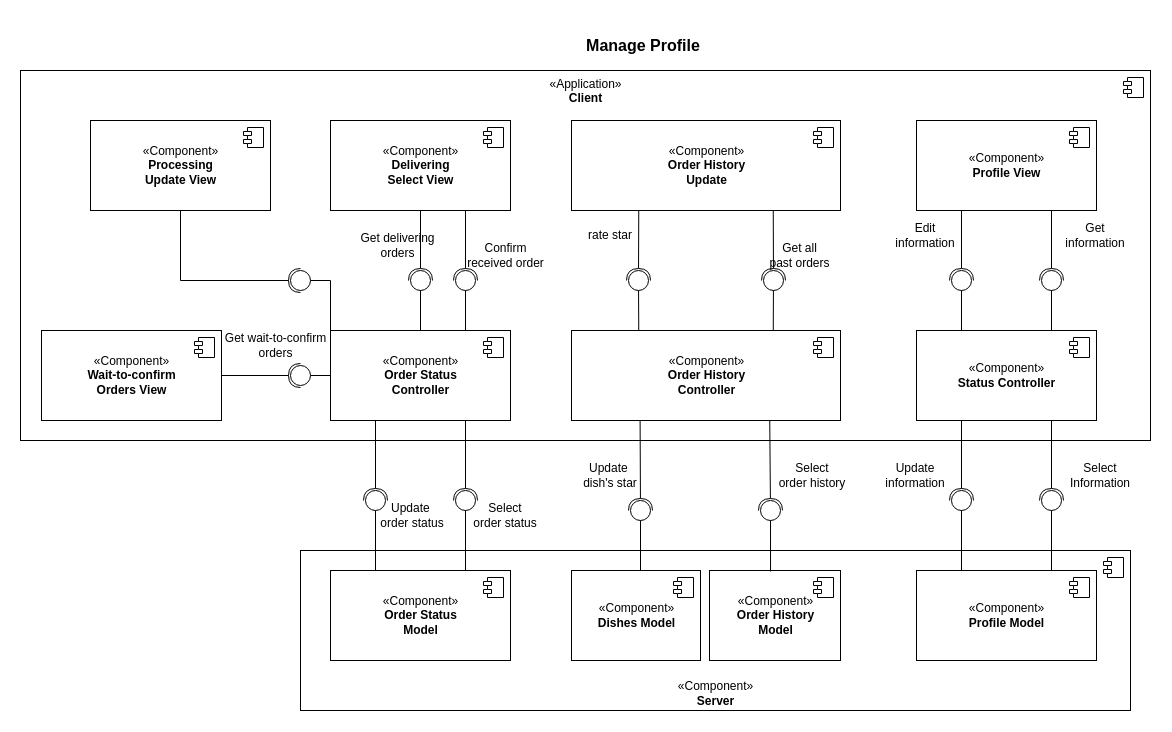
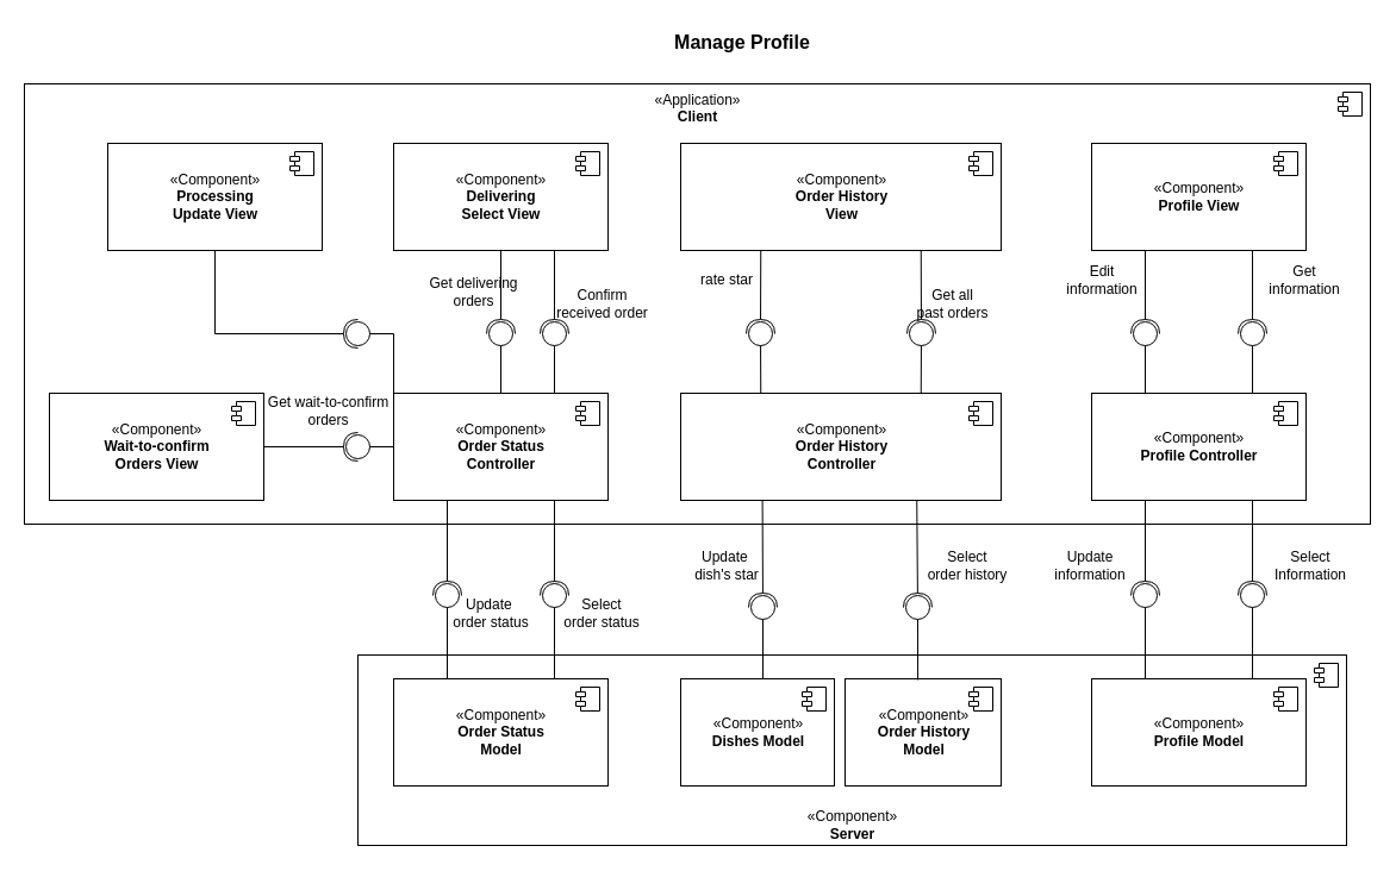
  <mxCell id="0" />
  <mxCell id="1" parent="0" />
  <mxCell id="2" value="«Application»&lt;br&gt;&lt;b&gt;Client&lt;/b&gt;" style="html=1;dropTarget=0;verticalAlign=top;" parent="1" vertex="1"><mxGeometry x="20" y="70" width="1130" height="370" as="geometry" /></mxCell>
  <mxCell id="3" value="" style="shape=module;jettyWidth=8;jettyHeight=4;" parent="2" vertex="1"><mxGeometry x="1" width="20" height="20" relative="1" as="geometry"><mxPoint x="-27" y="7" as="offset" /></mxGeometry></mxCell>
  <mxCell id="4" value="«Component»&lt;br&gt;&lt;b&gt;Server&lt;/b&gt;" style="html=1;dropTarget=0;strokeWidth=1;verticalAlign=bottom;" parent="1" vertex="1"><mxGeometry x="300" y="550" width="830" height="160" as="geometry" /></mxCell>
  <mxCell id="5" value="" style="shape=module;jettyWidth=8;jettyHeight=4;strokeWidth=1;verticalAlign=middle;" parent="4" vertex="1"><mxGeometry x="1" width="20" height="20" relative="1" as="geometry"><mxPoint x="-27" y="7" as="offset" /></mxGeometry></mxCell>
  <mxCell id="6" value="«Component»&lt;br&gt;&lt;b&gt;Profile View&lt;/b&gt;" style="html=1;dropTarget=0;verticalAlign=middle;" parent="1" vertex="1"><mxGeometry x="916" y="120" width="180" height="90" as="geometry" /></mxCell>
  <mxCell id="7" value="" style="shape=module;jettyWidth=8;jettyHeight=4;verticalAlign=top;" parent="6" vertex="1"><mxGeometry x="1" width="20" height="20" relative="1" as="geometry"><mxPoint x="-27" y="7" as="offset" /></mxGeometry></mxCell>
- <mxCell id="8" value="«Component»&lt;br&gt;&lt;b&gt;Status Controller&lt;/b&gt;" style="html=1;dropTarget=0;verticalAlign=middle;" parent="1" vertex="1"><mxGeometry x="916" y="330" width="180" height="90" as="geometry" /></mxCell>
+ <mxCell id="8" value="«Component»&lt;br&gt;&lt;b&gt;Profile Controller&lt;/b&gt;" style="html=1;dropTarget=0;verticalAlign=middle;" parent="1" vertex="1"><mxGeometry x="916" y="330" width="180" height="90" as="geometry" /></mxCell>
  <mxCell id="9" value="" style="shape=module;jettyWidth=8;jettyHeight=4;verticalAlign=middle;" parent="8" vertex="1"><mxGeometry x="1" width="20" height="20" relative="1" as="geometry"><mxPoint x="-27" y="7" as="offset" /></mxGeometry></mxCell>
  <mxCell id="10" value="Get &lt;br&gt;information" style="text;html=1;strokeColor=none;fillColor=none;align=center;verticalAlign=middle;whiteSpace=wrap;rounded=0;" parent="1" vertex="1"><mxGeometry x="1045" y="220" width="100" height="30" as="geometry" /></mxCell>
  <mxCell id="11" value="Edit &lt;br&gt;information" style="text;html=1;strokeColor=none;fillColor=none;align=center;verticalAlign=middle;whiteSpace=wrap;rounded=0;rotation=0;" parent="1" vertex="1"><mxGeometry x="885" y="220" width="80" height="30" as="geometry" /></mxCell>
  <mxCell id="12" style="edgeStyle=none;rounded=0;orthogonalLoop=1;jettySize=auto;html=1;endArrow=halfCircle;endFill=0;startSize=8;endSize=10;exitX=0.75;exitY=1;exitDx=0;exitDy=0;" parent="1" source="6" edge="1"><mxGeometry relative="1" as="geometry"><mxPoint x="556" y="540" as="sourcePoint" /><mxPoint x="1051" y="280" as="targetPoint" /></mxGeometry></mxCell>
  <mxCell id="13" style="edgeStyle=none;rounded=0;orthogonalLoop=1;jettySize=auto;html=1;endArrow=none;endFill=0;entryX=0.75;entryY=0;entryDx=0;entryDy=0;startArrow=oval;startFill=0;endSize=10;startSize=20;" parent="1" target="8" edge="1"><mxGeometry relative="1" as="geometry"><mxPoint x="1051" y="280" as="sourcePoint" /><mxPoint x="926" y="375" as="targetPoint" /></mxGeometry></mxCell>
  <mxCell id="14" value="«Component»&lt;br&gt;&lt;b&gt;Profile Model&lt;/b&gt;" style="html=1;dropTarget=0;verticalAlign=middle;" parent="1" vertex="1"><mxGeometry x="916" y="570" width="180" height="90" as="geometry" /></mxCell>
  <mxCell id="15" value="" style="shape=module;jettyWidth=8;jettyHeight=4;verticalAlign=middle;" parent="14" vertex="1"><mxGeometry x="1" width="20" height="20" relative="1" as="geometry"><mxPoint x="-27" y="7" as="offset" /></mxGeometry></mxCell>
  <mxCell id="16" style="edgeStyle=none;rounded=0;orthogonalLoop=1;jettySize=auto;html=1;endArrow=none;endFill=0;entryX=0.25;entryY=0;entryDx=0;entryDy=0;startArrow=oval;startFill=0;endSize=10;startSize=20;" parent="1" target="14" edge="1"><mxGeometry relative="1" as="geometry"><mxPoint x="961" y="500" as="sourcePoint" /><mxPoint x="926" y="322.5" as="targetPoint" /></mxGeometry></mxCell>
  <mxCell id="17" style="edgeStyle=none;rounded=0;orthogonalLoop=1;jettySize=auto;html=1;endArrow=halfCircle;endFill=0;startSize=8;endSize=10;exitX=0.25;exitY=1;exitDx=0;exitDy=0;" parent="1" source="8" edge="1"><mxGeometry relative="1" as="geometry"><mxPoint x="646" y="322.5" as="sourcePoint" /><mxPoint x="961" y="500" as="targetPoint" /></mxGeometry></mxCell>
  <mxCell id="18" value="Update information" style="text;html=1;strokeColor=none;fillColor=none;align=center;verticalAlign=middle;whiteSpace=wrap;rounded=0;rotation=0;" parent="1" vertex="1"><mxGeometry x="885" y="460" width="60" height="30" as="geometry" /></mxCell>
  <mxCell id="19" style="edgeStyle=none;rounded=0;orthogonalLoop=1;jettySize=auto;html=1;endArrow=halfCircle;endFill=0;startSize=8;endSize=10;exitX=0.75;exitY=1;exitDx=0;exitDy=0;" parent="1" source="8" edge="1"><mxGeometry relative="1" as="geometry"><mxPoint x="1016" y="390" as="sourcePoint" /><mxPoint x="1051" y="500" as="targetPoint" /></mxGeometry></mxCell>
  <mxCell id="20" style="edgeStyle=none;rounded=0;orthogonalLoop=1;jettySize=auto;html=1;endArrow=none;endFill=0;startArrow=oval;startFill=0;endSize=10;startSize=20;entryX=0.75;entryY=0;entryDx=0;entryDy=0;" parent="1" target="14" edge="1"><mxGeometry relative="1" as="geometry"><mxPoint x="1051" y="500" as="sourcePoint" /><mxPoint x="1076" y="680" as="targetPoint" /></mxGeometry></mxCell>
  <mxCell id="21" value="Select&lt;br&gt;Information" style="text;html=1;strokeColor=none;fillColor=none;align=center;verticalAlign=middle;whiteSpace=wrap;rounded=0;rotation=0;" parent="1" vertex="1"><mxGeometry x="1070" y="460" width="60" height="30" as="geometry" /></mxCell>
  <mxCell id="22" value="«Component»&lt;br&gt;&lt;b&gt;Order History &lt;br&gt;Model&lt;/b&gt;" style="html=1;dropTarget=0;verticalAlign=middle;" parent="1" vertex="1"><mxGeometry x="709" y="570" width="131" height="90" as="geometry" /></mxCell>
  <mxCell id="23" value="" style="shape=module;jettyWidth=8;jettyHeight=4;verticalAlign=middle;" parent="22" vertex="1"><mxGeometry x="1" width="20" height="20" relative="1" as="geometry"><mxPoint x="-27" y="7" as="offset" /></mxGeometry></mxCell>
  <mxCell id="24" style="edgeStyle=none;rounded=0;orthogonalLoop=1;jettySize=auto;html=1;endArrow=halfCircle;endFill=0;startSize=8;endSize=10;exitX=0.25;exitY=1;exitDx=0;exitDy=0;" parent="1" source="6" edge="1"><mxGeometry relative="1" as="geometry"><mxPoint x="735" y="240" as="sourcePoint" /><mxPoint x="961" y="280" as="targetPoint" /></mxGeometry></mxCell>
  <mxCell id="25" value="«Component»&lt;br&gt;&lt;b&gt;Order History &lt;br&gt;Controller&lt;/b&gt;" style="html=1;dropTarget=0;verticalAlign=middle;" parent="1" vertex="1"><mxGeometry x="571" y="330" width="269" height="90" as="geometry" /></mxCell>
  <mxCell id="26" value="" style="shape=module;jettyWidth=8;jettyHeight=4;verticalAlign=middle;" parent="25" vertex="1"><mxGeometry x="1" width="20" height="20" relative="1" as="geometry"><mxPoint x="-27" y="7" as="offset" /></mxGeometry></mxCell>
  <mxCell id="27" value="rate star" style="text;html=1;strokeColor=none;fillColor=none;align=center;verticalAlign=middle;whiteSpace=wrap;rounded=0;rotation=0;" parent="1" vertex="1"><mxGeometry x="580" y="220" width="60" height="30" as="geometry" /></mxCell>
- <mxCell id="28" value="«Component»&lt;br&gt;&lt;b&gt;Order History &lt;br&gt;Update&lt;/b&gt;" style="html=1;dropTarget=0;verticalAlign=middle;" parent="1" vertex="1"><mxGeometry x="571" y="120" width="269" height="90" as="geometry" /></mxCell>
+ <mxCell id="28" value="«Component»&lt;br&gt;&lt;b&gt;Order History &lt;br&gt;View&lt;/b&gt;" style="html=1;dropTarget=0;verticalAlign=middle;" parent="1" vertex="1"><mxGeometry x="571" y="120" width="269" height="90" as="geometry" /></mxCell>
  <mxCell id="29" value="" style="shape=module;jettyWidth=8;jettyHeight=4;verticalAlign=top;" parent="28" vertex="1"><mxGeometry x="1" width="20" height="20" relative="1" as="geometry"><mxPoint x="-27" y="7" as="offset" /></mxGeometry></mxCell>
  <mxCell id="30" style="edgeStyle=none;rounded=0;orthogonalLoop=1;jettySize=auto;html=1;endArrow=halfCircle;endFill=0;startSize=8;endSize=10;exitX=0.75;exitY=1;exitDx=0;exitDy=0;" parent="1" source="28" edge="1"><mxGeometry relative="1" as="geometry"><mxPoint x="490" y="210" as="sourcePoint" /><mxPoint x="773" y="280" as="targetPoint" /></mxGeometry></mxCell>
  <mxCell id="31" style="edgeStyle=none;rounded=0;orthogonalLoop=1;jettySize=auto;html=1;endArrow=none;endFill=0;entryX=0.25;entryY=0;entryDx=0;entryDy=0;startArrow=oval;startFill=0;endSize=10;startSize=20;" parent="1" target="25" edge="1"><mxGeometry relative="1" as="geometry"><mxPoint x="638" y="280" as="sourcePoint" /><mxPoint x="490" y="300" as="targetPoint" /></mxGeometry></mxCell>
  <mxCell id="32" value="Get all&lt;br&gt;past orders" style="text;html=1;strokeColor=none;fillColor=none;align=center;verticalAlign=middle;whiteSpace=wrap;rounded=0;" parent="1" vertex="1"><mxGeometry x="756.5" y="240" width="85" height="30" as="geometry" /></mxCell>
  <mxCell id="33" style="edgeStyle=none;rounded=0;orthogonalLoop=1;jettySize=auto;html=1;endArrow=none;endFill=0;startArrow=oval;startFill=0;endSize=10;startSize=20;entryX=0.466;entryY=0.011;entryDx=0;entryDy=0;entryPerimeter=0;" parent="1" target="22" edge="1"><mxGeometry relative="1" as="geometry"><mxPoint x="770" y="510" as="sourcePoint" /><mxPoint x="626" y="690" as="targetPoint" /></mxGeometry></mxCell>
  <mxCell id="34" style="edgeStyle=none;rounded=0;orthogonalLoop=1;jettySize=auto;html=1;endArrow=halfCircle;endFill=0;startSize=8;endSize=10;exitX=0.737;exitY=1.002;exitDx=0;exitDy=0;exitPerimeter=0;" parent="1" source="25" edge="1"><mxGeometry relative="1" as="geometry"><mxPoint x="750" y="460" as="sourcePoint" /><mxPoint x="770" y="510" as="targetPoint" /></mxGeometry></mxCell>
  <mxCell id="35" value="Update&amp;nbsp;&lt;br&gt;dish's star" style="text;html=1;strokeColor=none;fillColor=none;align=center;verticalAlign=middle;whiteSpace=wrap;rounded=0;rotation=0;" parent="1" vertex="1"><mxGeometry x="580" y="460" width="60" height="30" as="geometry" /></mxCell>
  <mxCell id="36" value="Select&lt;br&gt;order history" style="text;html=1;strokeColor=none;fillColor=none;align=center;verticalAlign=middle;whiteSpace=wrap;rounded=0;rotation=0;" parent="1" vertex="1"><mxGeometry x="776.5" y="460" width="70" height="30" as="geometry" /></mxCell>
  <mxCell id="37" value="«Component»&lt;br&gt;&lt;b&gt;Order Status &lt;br&gt;Model&lt;/b&gt;" style="html=1;dropTarget=0;verticalAlign=middle;" parent="1" vertex="1"><mxGeometry x="330" y="570" width="180" height="90" as="geometry" /></mxCell>
  <mxCell id="38" value="" style="shape=module;jettyWidth=8;jettyHeight=4;verticalAlign=middle;" parent="37" vertex="1"><mxGeometry x="1" width="20" height="20" relative="1" as="geometry"><mxPoint x="-27" y="7" as="offset" /></mxGeometry></mxCell>
  <mxCell id="39" value="«Component»&lt;br&gt;&lt;b&gt;Order Status &lt;br&gt;Controller&lt;/b&gt;" style="html=1;dropTarget=0;verticalAlign=middle;" parent="1" vertex="1"><mxGeometry x="330" y="330" width="180" height="90" as="geometry" /></mxCell>
  <mxCell id="40" value="" style="shape=module;jettyWidth=8;jettyHeight=4;verticalAlign=middle;" parent="39" vertex="1"><mxGeometry x="1" width="20" height="20" relative="1" as="geometry"><mxPoint x="-27" y="7" as="offset" /></mxGeometry></mxCell>
  <mxCell id="41" style="edgeStyle=none;rounded=0;orthogonalLoop=1;jettySize=auto;html=1;endArrow=halfCircle;endFill=0;startSize=8;endSize=10;exitX=0.25;exitY=1;exitDx=0;exitDy=0;" parent="1" source="39" edge="1"><mxGeometry relative="1" as="geometry"><mxPoint x="370" y="420" as="sourcePoint" /><mxPoint x="375" y="500" as="targetPoint" /></mxGeometry></mxCell>
  <mxCell id="42" style="edgeStyle=none;rounded=0;orthogonalLoop=1;jettySize=auto;html=1;endArrow=none;endFill=0;startArrow=oval;startFill=0;endSize=10;startSize=20;entryX=0.25;entryY=0;entryDx=0;entryDy=0;" parent="1" target="37" edge="1"><mxGeometry relative="1" as="geometry"><mxPoint x="375" y="500" as="sourcePoint" /><mxPoint x="370" y="680" as="targetPoint" /></mxGeometry></mxCell>
  <mxCell id="43" style="edgeStyle=none;rounded=0;orthogonalLoop=1;jettySize=auto;html=1;endArrow=none;endFill=0;startArrow=oval;startFill=0;endSize=10;startSize=20;entryX=0.75;entryY=0;entryDx=0;entryDy=0;" parent="1" target="37" edge="1"><mxGeometry relative="1" as="geometry"><mxPoint x="465" y="500" as="sourcePoint" /><mxPoint x="460" y="680" as="targetPoint" /></mxGeometry></mxCell>
  <mxCell id="44" style="edgeStyle=none;rounded=0;orthogonalLoop=1;jettySize=auto;html=1;endArrow=halfCircle;endFill=0;startSize=8;endSize=10;exitX=0.75;exitY=1;exitDx=0;exitDy=0;" parent="1" source="39" edge="1"><mxGeometry relative="1" as="geometry"><mxPoint x="460" y="420" as="sourcePoint" /><mxPoint x="465" y="500" as="targetPoint" /></mxGeometry></mxCell>
  <mxCell id="45" value="Update&amp;nbsp;&lt;br&gt;order status" style="text;html=1;strokeColor=none;fillColor=none;align=center;verticalAlign=middle;whiteSpace=wrap;rounded=0;rotation=0;" parent="1" vertex="1"><mxGeometry x="374" y="500" width="76" height="30" as="geometry" /></mxCell>
  <mxCell id="46" value="Select&lt;br&gt;order status" style="text;html=1;strokeColor=none;fillColor=none;align=center;verticalAlign=middle;whiteSpace=wrap;rounded=0;rotation=0;" parent="1" vertex="1"><mxGeometry x="470" y="500" width="70" height="30" as="geometry" /></mxCell>
  <mxCell id="47" value="«Component»&lt;br&gt;&lt;b&gt;Delivering &lt;br&gt;Select View&lt;/b&gt;" style="html=1;dropTarget=0;verticalAlign=middle;" parent="1" vertex="1"><mxGeometry x="330" y="120" width="180" height="90" as="geometry" /></mxCell>
  <mxCell id="48" value="" style="shape=module;jettyWidth=8;jettyHeight=4;verticalAlign=top;" parent="47" vertex="1"><mxGeometry x="1" width="20" height="20" relative="1" as="geometry"><mxPoint x="-27" y="7" as="offset" /></mxGeometry></mxCell>
  <mxCell id="49" value="«Component»&lt;br&gt;&lt;b&gt;Processing &lt;br&gt;Update View&lt;/b&gt;" style="html=1;dropTarget=0;verticalAlign=middle;" parent="1" vertex="1"><mxGeometry x="90" y="120" width="180" height="90" as="geometry" /></mxCell>
  <mxCell id="50" value="" style="shape=module;jettyWidth=8;jettyHeight=4;verticalAlign=top;" parent="49" vertex="1"><mxGeometry x="1" width="20" height="20" relative="1" as="geometry"><mxPoint x="-27" y="7" as="offset" /></mxGeometry></mxCell>
  <mxCell id="51" value="«Component»&lt;br&gt;&lt;b&gt;Wait-to-confirm &lt;br&gt;Orders View&lt;/b&gt;" style="html=1;dropTarget=0;verticalAlign=middle;" parent="1" vertex="1"><mxGeometry x="41" y="330" width="180" height="90" as="geometry" /></mxCell>
  <mxCell id="52" value="" style="shape=module;jettyWidth=8;jettyHeight=4;verticalAlign=top;" parent="51" vertex="1"><mxGeometry x="1" width="20" height="20" relative="1" as="geometry"><mxPoint x="-27" y="7" as="offset" /></mxGeometry></mxCell>
  <mxCell id="53" style="edgeStyle=none;rounded=0;orthogonalLoop=1;jettySize=auto;html=1;endArrow=none;endFill=0;entryX=0.25;entryY=0;entryDx=0;entryDy=0;startArrow=oval;startFill=0;endSize=10;startSize=20;" parent="1" target="8" edge="1"><mxGeometry relative="1" as="geometry"><mxPoint x="961" y="280" as="sourcePoint" /><mxPoint x="1051" y="320" as="targetPoint" /></mxGeometry></mxCell>
  <mxCell id="54" style="edgeStyle=none;rounded=0;orthogonalLoop=1;jettySize=auto;html=1;endArrow=halfCircle;endFill=0;startSize=8;endSize=10;exitX=0.25;exitY=1;exitDx=0;exitDy=0;" parent="1" source="28" edge="1"><mxGeometry relative="1" as="geometry"><mxPoint x="706" y="230" as="sourcePoint" /><mxPoint x="638" y="280" as="targetPoint" /></mxGeometry></mxCell>
  <mxCell id="55" style="edgeStyle=none;rounded=0;orthogonalLoop=1;jettySize=auto;html=1;endArrow=none;endFill=0;entryX=0.75;entryY=0;entryDx=0;entryDy=0;startArrow=oval;startFill=0;endSize=10;startSize=20;" parent="1" target="25" edge="1"><mxGeometry relative="1" as="geometry"><mxPoint x="773" y="280" as="sourcePoint" /><mxPoint x="626" y="340" as="targetPoint" /></mxGeometry></mxCell>
  <mxCell id="56" style="edgeStyle=none;rounded=0;orthogonalLoop=1;jettySize=auto;html=1;endArrow=halfCircle;endFill=0;startSize=8;endSize=10;exitX=1;exitY=0.5;exitDx=0;exitDy=0;" parent="1" source="51" edge="1"><mxGeometry relative="1" as="geometry"><mxPoint x="716" y="240" as="sourcePoint" /><mxPoint x="300" y="375" as="targetPoint" /></mxGeometry></mxCell>
  <mxCell id="57" style="edgeStyle=none;rounded=0;orthogonalLoop=1;jettySize=auto;html=1;endArrow=none;endFill=0;entryX=0;entryY=0.5;entryDx=0;entryDy=0;startArrow=oval;startFill=0;endSize=10;startSize=20;" parent="1" target="39" edge="1"><mxGeometry relative="1" as="geometry"><mxPoint x="300" y="375" as="sourcePoint" /><mxPoint x="716" y="340" as="targetPoint" /></mxGeometry></mxCell>
  <mxCell id="58" style="edgeStyle=none;rounded=0;orthogonalLoop=1;jettySize=auto;html=1;endArrow=none;endFill=0;entryX=0;entryY=0;entryDx=0;entryDy=0;startArrow=oval;startFill=0;endSize=10;startSize=20;" parent="1" target="39" edge="1"><mxGeometry relative="1" as="geometry"><mxPoint x="300" y="280" as="sourcePoint" /><mxPoint x="465" y="330" as="targetPoint" /><Array as="points"><mxPoint x="330" y="280" /></Array></mxGeometry></mxCell>
  <mxCell id="59" style="edgeStyle=none;rounded=0;orthogonalLoop=1;jettySize=auto;html=1;endArrow=halfCircle;endFill=0;startSize=8;endSize=10;exitX=0.5;exitY=1;exitDx=0;exitDy=0;" parent="1" source="49" edge="1"><mxGeometry relative="1" as="geometry"><mxPoint x="716" y="240" as="sourcePoint" /><mxPoint x="300" y="280" as="targetPoint" /><Array as="points"><mxPoint x="180" y="280" /></Array></mxGeometry></mxCell>
  <mxCell id="60" style="edgeStyle=none;rounded=0;orthogonalLoop=1;jettySize=auto;html=1;endArrow=none;endFill=0;entryX=0.75;entryY=0;entryDx=0;entryDy=0;startArrow=oval;startFill=0;endSize=10;startSize=20;" parent="1" target="39" edge="1"><mxGeometry relative="1" as="geometry"><mxPoint x="465" y="280" as="sourcePoint" /><mxPoint x="330" y="375" as="targetPoint" /></mxGeometry></mxCell>
  <mxCell id="61" style="edgeStyle=none;rounded=0;orthogonalLoop=1;jettySize=auto;html=1;endArrow=halfCircle;endFill=0;startSize=8;endSize=10;exitX=0.75;exitY=1;exitDx=0;exitDy=0;" parent="1" source="47" edge="1"><mxGeometry relative="1" as="geometry"><mxPoint x="716" y="240" as="sourcePoint" /><mxPoint x="465" y="280" as="targetPoint" /></mxGeometry></mxCell>
  <mxCell id="62" style="edgeStyle=none;rounded=0;orthogonalLoop=1;jettySize=auto;html=1;endArrow=halfCircle;endFill=0;startSize=8;endSize=10;exitX=0.5;exitY=1;exitDx=0;exitDy=0;" parent="1" source="47" edge="1"><mxGeometry relative="1" as="geometry"><mxPoint x="716" y="240" as="sourcePoint" /><mxPoint x="420" y="280" as="targetPoint" /></mxGeometry></mxCell>
  <mxCell id="63" style="edgeStyle=none;rounded=0;orthogonalLoop=1;jettySize=auto;html=1;endArrow=none;endFill=0;entryX=0.5;entryY=0;entryDx=0;entryDy=0;startArrow=oval;startFill=0;endSize=10;startSize=20;" parent="1" target="39" edge="1"><mxGeometry relative="1" as="geometry"><mxPoint x="420" y="280" as="sourcePoint" /><mxPoint x="465" y="330" as="targetPoint" /></mxGeometry></mxCell>
- <mxCell id="64" value="&lt;font style=&quot;font-size: 16px&quot;&gt;Manage Profile&lt;/font&gt;" style="text;html=1;strokeColor=none;fillColor=none;align=center;verticalAlign=middle;whiteSpace=wrap;rounded=0;fontStyle=1" parent="1" vertex="1"><mxGeometry x="567.5" y="30" width="150" height="30" as="geometry" /></mxCell>
+ <mxCell id="64" value="&lt;font style=&quot;font-size: 16px&quot;&gt;Manage Profile&lt;/font&gt;" style="text;html=1;strokeColor=none;fillColor=none;align=center;verticalAlign=middle;whiteSpace=wrap;rounded=0;fontStyle=1" parent="1" vertex="1"><mxGeometry x="547.5" y="20" width="150" height="30" as="geometry" /></mxCell>
  <mxCell id="65" value="Get wait-to-confirm orders" style="text;html=1;strokeColor=none;fillColor=none;align=center;verticalAlign=middle;whiteSpace=wrap;rounded=0;" vertex="1" parent="1"><mxGeometry x="221" y="330" width="109" height="30" as="geometry" /></mxCell>
  <mxCell id="66" value="Get delivering orders" style="text;html=1;strokeColor=none;fillColor=none;align=center;verticalAlign=middle;whiteSpace=wrap;rounded=0;" vertex="1" parent="1"><mxGeometry x="355" y="230" width="85" height="30" as="geometry" /></mxCell>
  <mxCell id="67" value="Confirm received order" style="text;html=1;strokeColor=none;fillColor=none;align=center;verticalAlign=middle;whiteSpace=wrap;rounded=0;" vertex="1" parent="1"><mxGeometry x="462.5" y="240" width="85" height="30" as="geometry" /></mxCell>
  <mxCell id="68" value="«Component»&lt;br&gt;&lt;b&gt;Dishes Model&lt;/b&gt;" style="html=1;dropTarget=0;verticalAlign=middle;" vertex="1" parent="1"><mxGeometry x="571" y="570" width="129" height="90" as="geometry" /></mxCell>
  <mxCell id="69" value="" style="shape=module;jettyWidth=8;jettyHeight=4;verticalAlign=middle;" vertex="1" parent="68"><mxGeometry x="1" width="20" height="20" relative="1" as="geometry"><mxPoint x="-27" y="7" as="offset" /></mxGeometry></mxCell>
  <mxCell id="70" style="edgeStyle=none;rounded=0;orthogonalLoop=1;jettySize=auto;html=1;endArrow=none;endFill=0;startArrow=oval;startFill=0;endSize=10;startSize=20;entryX=0.535;entryY=-0.002;entryDx=0;entryDy=0;entryPerimeter=0;" edge="1" parent="1" target="68"><mxGeometry relative="1" as="geometry"><mxPoint x="640" y="510" as="sourcePoint" /><mxPoint x="780.046" y="580.99" as="targetPoint" /></mxGeometry></mxCell>
  <mxCell id="71" style="edgeStyle=none;rounded=0;orthogonalLoop=1;jettySize=auto;html=1;endArrow=halfCircle;endFill=0;startSize=14;endSize=10;exitX=0.255;exitY=1.003;exitDx=0;exitDy=0;targetPerimeterSpacing=11;sourcePerimeterSpacing=-11;exitPerimeter=0;" edge="1" parent="1" source="25"><mxGeometry relative="1" as="geometry"><mxPoint x="779.253" y="430.18" as="sourcePoint" /><mxPoint x="640" y="510" as="targetPoint" /></mxGeometry></mxCell>
